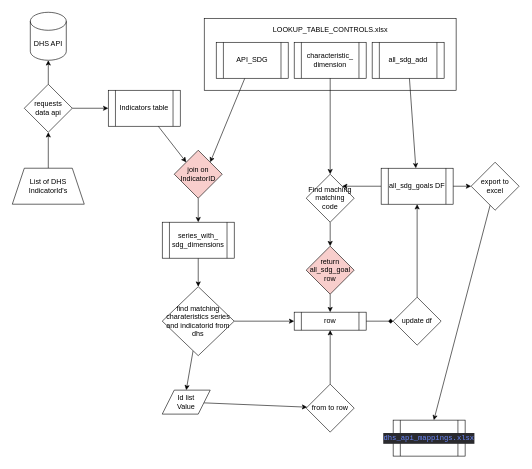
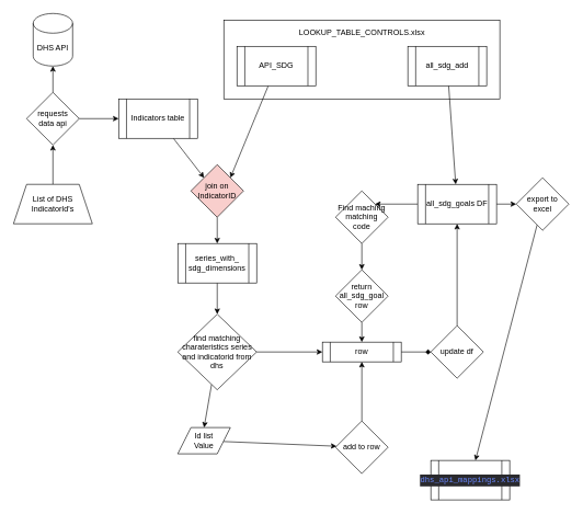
  <mxCell id="0" />
  <mxCell id="1" parent="0" />
  <mxCell id="2" value="DHS API" style="shape=cylinder3;whiteSpace=wrap;html=1;boundedLbl=1;backgroundOutline=1;size=15;" parent="1" vertex="1"><mxGeometry x="50" y="20" width="60" height="80" as="geometry" /></mxCell>
  <mxCell id="3" style="edgeStyle=none;html=1;" parent="1" source="4" target="7" edge="1"><mxGeometry relative="1" as="geometry" /></mxCell>
  <mxCell id="4" value="List of DHS IndicatorId's" style="shape=trapezoid;perimeter=trapezoidPerimeter;whiteSpace=wrap;html=1;fixedSize=1;" parent="1" vertex="1"><mxGeometry x="20" y="280" width="120" height="60" as="geometry" /></mxCell>
  <mxCell id="5" style="edgeStyle=none;html=1;" parent="1" source="7" target="2" edge="1"><mxGeometry relative="1" as="geometry" /></mxCell>
  <mxCell id="6" style="edgeStyle=none;html=1;" parent="1" source="7" target="9" edge="1"><mxGeometry relative="1" as="geometry" /></mxCell>
  <mxCell id="7" value="requests&lt;br&gt;data api" style="rhombus;whiteSpace=wrap;html=1;" parent="1" vertex="1"><mxGeometry x="40" y="140" width="80" height="80" as="geometry" /></mxCell>
  <mxCell id="8" style="edgeStyle=none;html=1;entryX=0;entryY=0;entryDx=0;entryDy=0;" parent="1" source="9" target="19" edge="1"><mxGeometry relative="1" as="geometry"><mxPoint x="307.5" y="270" as="targetPoint" /></mxGeometry></mxCell>
  <mxCell id="9" value="Indicators table" style="shape=process;whiteSpace=wrap;html=1;backgroundOutline=1;" parent="1" vertex="1"><mxGeometry x="180" y="150" width="120" height="60" as="geometry" /></mxCell>
  <mxCell id="10" value="" style="rounded=0;whiteSpace=wrap;html=1;" parent="1" vertex="1"><mxGeometry x="340" y="30" width="420" height="120" as="geometry" /></mxCell>
  <mxCell id="11" style="edgeStyle=none;html=1;entryX=1;entryY=0;entryDx=0;entryDy=0;" parent="1" source="12" target="19" edge="1"><mxGeometry relative="1" as="geometry"><mxPoint x="343.5" y="270" as="targetPoint" /></mxGeometry></mxCell>
  <mxCell id="12" value="API_SDG" style="shape=process;whiteSpace=wrap;html=1;backgroundOutline=1;" parent="1" vertex="1"><mxGeometry x="360" y="70" width="120" height="60" as="geometry" /></mxCell>
- <mxCell id="13" value="characteristic_&lt;br&gt;dimension" style="shape=process;whiteSpace=wrap;html=1;backgroundOutline=1;" parent="1" vertex="1"><mxGeometry x="490" y="70" width="120" height="60" as="geometry" /></mxCell>
- <mxCell id="14" style="edgeStyle=none;html=1;" parent="1" source="13" target="23" edge="1"><mxGeometry relative="1" as="geometry" /></mxCell>
  <mxCell id="15" style="edgeStyle=none;html=1;" parent="1" source="16" target="30" edge="1"><mxGeometry relative="1" as="geometry" /></mxCell>
  <mxCell id="16" value="all_sdg_add" style="shape=process;whiteSpace=wrap;html=1;backgroundOutline=1;" parent="1" vertex="1"><mxGeometry x="620" y="70" width="120" height="60" as="geometry" /></mxCell>
  <mxCell id="17" value="LOOKUP_TABLE_CONTROLS.xlsx" style="text;html=1;align=center;verticalAlign=middle;resizable=0;points=[];autosize=1;strokeColor=none;" parent="1" vertex="1"><mxGeometry x="445" y="40" width="210" height="20" as="geometry" /></mxCell>
  <mxCell id="18" style="edgeStyle=none;html=1;entryX=0.5;entryY=0;entryDx=0;entryDy=0;" parent="1" source="19" target="21" edge="1"><mxGeometry relative="1" as="geometry" /></mxCell>
  <mxCell id="19" value="join on IndicatorID" style="rhombus;whiteSpace=wrap;html=1;fillColor=#f8cecc;" parent="1" vertex="1"><mxGeometry x="290" y="250" width="80" height="80" as="geometry" /></mxCell>
  <mxCell id="20" style="edgeStyle=none;html=1;entryX=0.5;entryY=0;entryDx=0;entryDy=0;" edge="1" parent="1" source="21" target="33"><mxGeometry relative="1" as="geometry" /></mxCell>
  <mxCell id="21" value="series_with_&lt;br&gt;sdg_dimensions" style="shape=process;whiteSpace=wrap;html=1;backgroundOutline=1;" parent="1" vertex="1"><mxGeometry x="270" y="370" width="120" height="60" as="geometry" /></mxCell>
  <mxCell id="22" value="" style="edgeStyle=none;html=1;" parent="1" source="23" target="25" edge="1"><mxGeometry relative="1" as="geometry" /></mxCell>
  <mxCell id="23" value="Find maching matching code" style="rhombus;whiteSpace=wrap;html=1;" parent="1" vertex="1"><mxGeometry x="510" y="290" width="80" height="80" as="geometry" /></mxCell>
  <mxCell id="24" style="edgeStyle=none;html=1;entryX=0.5;entryY=0;entryDx=0;entryDy=0;" edge="1" parent="1" source="25" target="27"><mxGeometry relative="1" as="geometry" /></mxCell>
- <mxCell id="25" value="return all_sdg_goal&lt;br&gt;row" style="rhombus;whiteSpace=wrap;html=1;fillColor=#f8cecc;" parent="1" vertex="1"><mxGeometry x="510" y="410" width="80" height="80" as="geometry" /></mxCell>
+ <mxCell id="25" value="return all_sdg_goal&lt;br&gt;row" style="rhombus;whiteSpace=wrap;html=1;" parent="1" vertex="1"><mxGeometry x="510" y="410" width="80" height="80" as="geometry" /></mxCell>
  <mxCell id="26" value="" style="edgeStyle=none;html=1;endArrow=diamond;" edge="1" parent="1" source="27" target="39"><mxGeometry relative="1" as="geometry" /></mxCell>
  <mxCell id="27" value="row" style="shape=process;whiteSpace=wrap;html=1;backgroundOutline=1;" vertex="1" parent="1"><mxGeometry x="490" y="520" width="120" height="30" as="geometry" /></mxCell>
  <mxCell id="28" style="edgeStyle=none;html=1;entryX=1;entryY=0;entryDx=0;entryDy=0;" edge="1" parent="1" source="30" target="23"><mxGeometry relative="1" as="geometry" /></mxCell>
  <mxCell id="29" value="" style="edgeStyle=none;html=1;" edge="1" parent="1" source="30" target="41"><mxGeometry relative="1" as="geometry" /></mxCell>
  <mxCell id="30" value="all_sdg_goals DF" style="shape=process;whiteSpace=wrap;html=1;backgroundOutline=1;" vertex="1" parent="1"><mxGeometry x="635" y="280" width="120" height="60" as="geometry" /></mxCell>
  <mxCell id="31" style="edgeStyle=none;html=1;entryX=0;entryY=0.5;entryDx=0;entryDy=0;" edge="1" parent="1" source="33" target="27"><mxGeometry relative="1" as="geometry" /></mxCell>
  <mxCell id="32" style="edgeStyle=none;html=1;entryX=0.5;entryY=0;entryDx=0;entryDy=0;" edge="1" parent="1" source="33" target="35"><mxGeometry relative="1" as="geometry" /></mxCell>
  <mxCell id="33" value="find matching charateristics series and indicatorid from dhs" style="rhombus;whiteSpace=wrap;html=1;" vertex="1" parent="1"><mxGeometry x="270" y="477.5" width="120" height="115" as="geometry" /></mxCell>
  <mxCell id="34" value="" style="edgeStyle=none;html=1;" edge="1" parent="1" source="35" target="37"><mxGeometry relative="1" as="geometry" /></mxCell>
  <mxCell id="35" value="Id list&lt;br&gt;Value" style="shape=parallelogram;perimeter=parallelogramPerimeter;whiteSpace=wrap;html=1;fixedSize=1;" vertex="1" parent="1"><mxGeometry x="270" y="650" width="80" height="40" as="geometry" /></mxCell>
  <mxCell id="36" style="edgeStyle=none;html=1;" edge="1" parent="1" source="37" target="27"><mxGeometry relative="1" as="geometry" /></mxCell>
- <mxCell id="37" value="from to row" style="rhombus;whiteSpace=wrap;html=1;" vertex="1" parent="1"><mxGeometry x="510" y="640" width="80" height="80" as="geometry" /></mxCell>
+ <mxCell id="37" value="add to row" style="rhombus;whiteSpace=wrap;html=1;" vertex="1" parent="1"><mxGeometry x="510" y="640" width="80" height="80" as="geometry" /></mxCell>
  <mxCell id="38" style="edgeStyle=none;html=1;" edge="1" parent="1" source="39" target="30"><mxGeometry relative="1" as="geometry" /></mxCell>
  <mxCell id="39" value="update df" style="rhombus;whiteSpace=wrap;html=1;" vertex="1" parent="1"><mxGeometry x="655" y="495" width="80" height="80" as="geometry" /></mxCell>
  <mxCell id="40" value="" style="edgeStyle=none;html=1;" edge="1" parent="1" source="41" target="42"><mxGeometry relative="1" as="geometry" /></mxCell>
  <mxCell id="41" value="export to excel" style="rhombus;whiteSpace=wrap;html=1;" vertex="1" parent="1"><mxGeometry x="785" y="270" width="80" height="80" as="geometry" /></mxCell>
  <mxCell id="42" value="&lt;div style=&quot;color: rgb(177 , 177 , 179) ; background-color: rgb(42 , 42 , 46) ; font-family: &amp;#34;menlo&amp;#34; , &amp;#34;monaco&amp;#34; , &amp;#34;courier new&amp;#34; , monospace ; line-height: 18px&quot;&gt;&lt;span style=&quot;color: #6b89ff&quot;&gt;dhs_api_mappings.xlsx&lt;/span&gt;&lt;/div&gt;" style="shape=process;whiteSpace=wrap;html=1;backgroundOutline=1;" vertex="1" parent="1"><mxGeometry x="655" y="700" width="120" height="60" as="geometry" /></mxCell>
